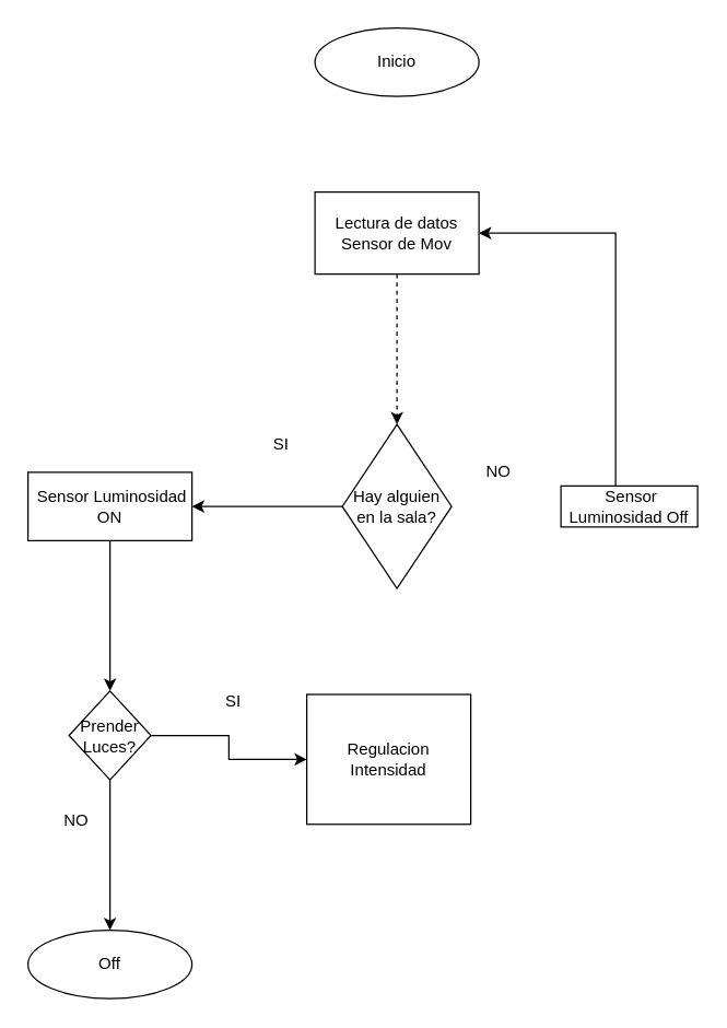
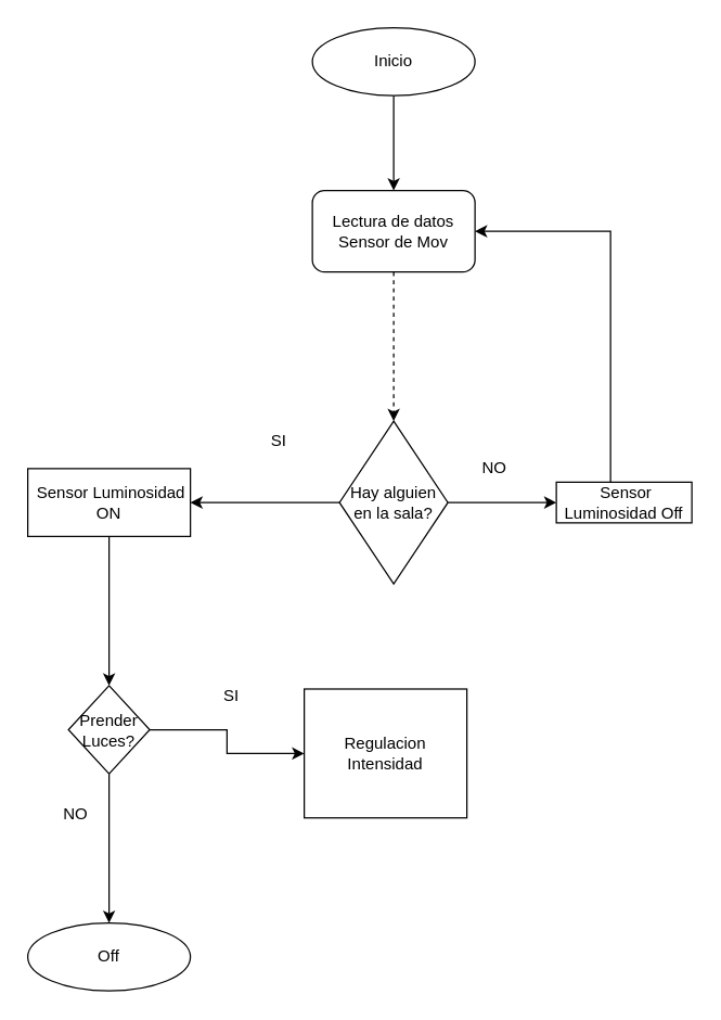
  <mxCell id="0" />
  <mxCell id="1" parent="0" />
+ <mxCell id="2" style="edgeStyle=orthogonalEdgeStyle;rounded=0;orthogonalLoop=1;jettySize=auto;html=1;" parent="1" source="3" target="7" edge="1"><mxGeometry relative="1" as="geometry" /></mxCell>
  <mxCell id="3" value="Inicio" style="ellipse;whiteSpace=wrap;html=1;" parent="1" vertex="1"><mxGeometry x="230" y="20" width="120" height="50" as="geometry" /></mxCell>
  <mxCell id="4" style="edgeStyle=orthogonalEdgeStyle;rounded=0;orthogonalLoop=1;jettySize=auto;html=1;entryX=0.5;entryY=0;entryDx=0;entryDy=0;" parent="1" source="5" target="19" edge="1"><mxGeometry relative="1" as="geometry"><mxPoint x="85" y="450" as="targetPoint" /></mxGeometry></mxCell>
  <mxCell id="5" value="&amp;nbsp;Sensor Luminosidad ON" style="rounded=0;whiteSpace=wrap;html=1;" parent="1" vertex="1"><mxGeometry x="20" y="345" width="120" height="50" as="geometry" /></mxCell>
  <mxCell id="6" style="edgeStyle=orthogonalEdgeStyle;rounded=0;orthogonalLoop=1;jettySize=auto;html=1;exitX=0.5;exitY=1;exitDx=0;exitDy=0;entryX=0.5;entryY=0;entryDx=0;entryDy=0;dashed=1;" parent="1" source="7" target="10" edge="1"><mxGeometry relative="1" as="geometry" /></mxCell>
- <mxCell id="7" value="Lectura de datos Sensor de Mov" style="rounded=0;whiteSpace=wrap;html=1;" parent="1" vertex="1"><mxGeometry x="230" y="140" width="120" height="60" as="geometry" /></mxCell>
+ <mxCell id="7" value="Lectura de datos Sensor de Mov" style="whiteSpace=wrap;html=1;rounded=1;" parent="1" vertex="1"><mxGeometry x="230" y="140" width="120" height="60" as="geometry" /></mxCell>
  <mxCell id="8" style="edgeStyle=orthogonalEdgeStyle;rounded=0;orthogonalLoop=1;jettySize=auto;html=1;exitX=0;exitY=0.5;exitDx=0;exitDy=0;entryX=1;entryY=0.5;entryDx=0;entryDy=0;" parent="1" source="10" target="5" edge="1"><mxGeometry relative="1" as="geometry" /></mxCell>
+ <mxCell id="9" style="edgeStyle=orthogonalEdgeStyle;rounded=0;orthogonalLoop=1;jettySize=auto;html=1;exitX=1;exitY=0.5;exitDx=0;exitDy=0;entryX=0;entryY=0.5;entryDx=0;entryDy=0;" parent="1" source="10" target="15" edge="1"><mxGeometry relative="1" as="geometry" /></mxCell>
  <mxCell id="10" value="Hay alguien en la sala?" style="rhombus;whiteSpace=wrap;html=1;" parent="1" vertex="1"><mxGeometry x="250" y="310" width="80" height="120" as="geometry" /></mxCell>
  <mxCell id="11" value="SI" style="text;html=1;align=center;verticalAlign=middle;resizable=0;points=[];autosize=1;strokeColor=none;fillColor=none;" parent="1" vertex="1"><mxGeometry x="190" y="310" width="30" height="30" as="geometry" /></mxCell>
  <mxCell id="12" value="NO" style="text;html=1;align=center;verticalAlign=middle;resizable=0;points=[];autosize=1;strokeColor=none;fillColor=none;" parent="1" vertex="1"><mxGeometry x="343.5" y="330" width="40" height="30" as="geometry" /></mxCell>
  <mxCell id="13" value="NO" style="text;html=1;align=center;verticalAlign=middle;resizable=0;points=[];autosize=1;strokeColor=none;fillColor=none;" parent="1" vertex="1"><mxGeometry x="35" y="585" width="40" height="30" as="geometry" /></mxCell>
  <mxCell id="14" style="edgeStyle=orthogonalEdgeStyle;rounded=0;orthogonalLoop=1;jettySize=auto;html=1;entryX=1;entryY=0.5;entryDx=0;entryDy=0;" parent="1" source="15" target="7" edge="1"><mxGeometry relative="1" as="geometry"><Array as="points"><mxPoint x="450" y="170" /></Array></mxGeometry></mxCell>
  <mxCell id="15" value="&amp;nbsp;Sensor Luminosidad Off" style="rounded=0;whiteSpace=wrap;html=1;" parent="1" vertex="1"><mxGeometry x="410" y="355" width="100" height="30" as="geometry" /></mxCell>
  <mxCell id="16" value="Off" style="ellipse;whiteSpace=wrap;html=1;" parent="1" vertex="1"><mxGeometry x="20" y="680" width="120" height="50" as="geometry" /></mxCell>
  <mxCell id="17" style="edgeStyle=orthogonalEdgeStyle;rounded=0;orthogonalLoop=1;jettySize=auto;html=1;entryX=0.5;entryY=0;entryDx=0;entryDy=0;" parent="1" source="19" target="16" edge="1"><mxGeometry relative="1" as="geometry" /></mxCell>
  <mxCell id="18" style="edgeStyle=orthogonalEdgeStyle;rounded=0;orthogonalLoop=1;jettySize=auto;html=1;entryX=0;entryY=0.5;entryDx=0;entryDy=0;" parent="1" source="19" target="20" edge="1"><mxGeometry relative="1" as="geometry" /></mxCell>
  <mxCell id="19" value="Prender Luces?" style="rhombus;whiteSpace=wrap;html=1;" parent="1" vertex="1"><mxGeometry x="50" y="505" width="60" height="65" as="geometry" /></mxCell>
  <mxCell id="20" value="Regulacion Intensidad" style="rounded=0;whiteSpace=wrap;html=1;" parent="1" vertex="1"><mxGeometry x="224" y="507.5" width="120" height="95" as="geometry" /></mxCell>
  <mxCell id="21" value="SI" style="text;html=1;align=center;verticalAlign=middle;resizable=0;points=[];autosize=1;strokeColor=none;fillColor=none;" parent="1" vertex="1"><mxGeometry x="155" y="498" width="30" height="30" as="geometry" /></mxCell>
